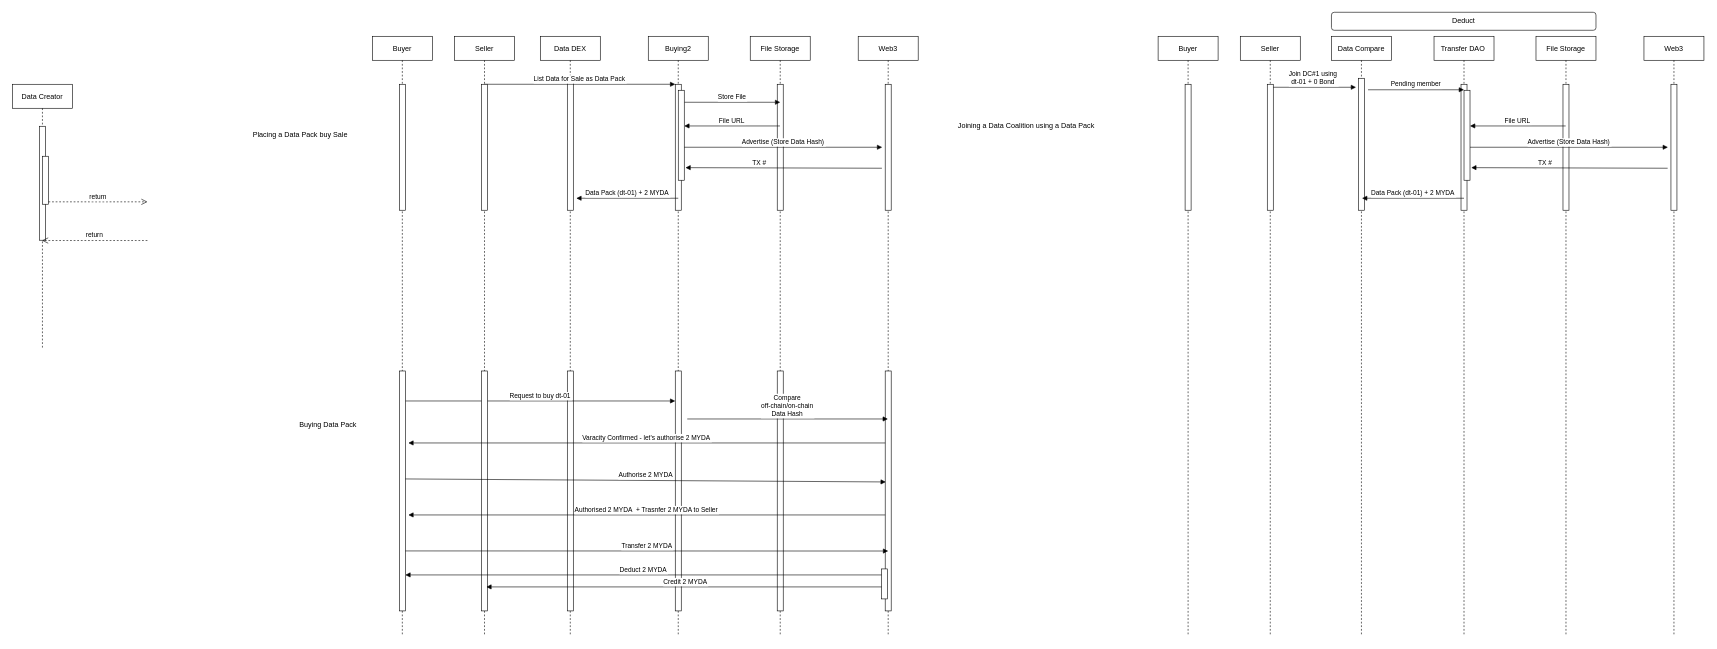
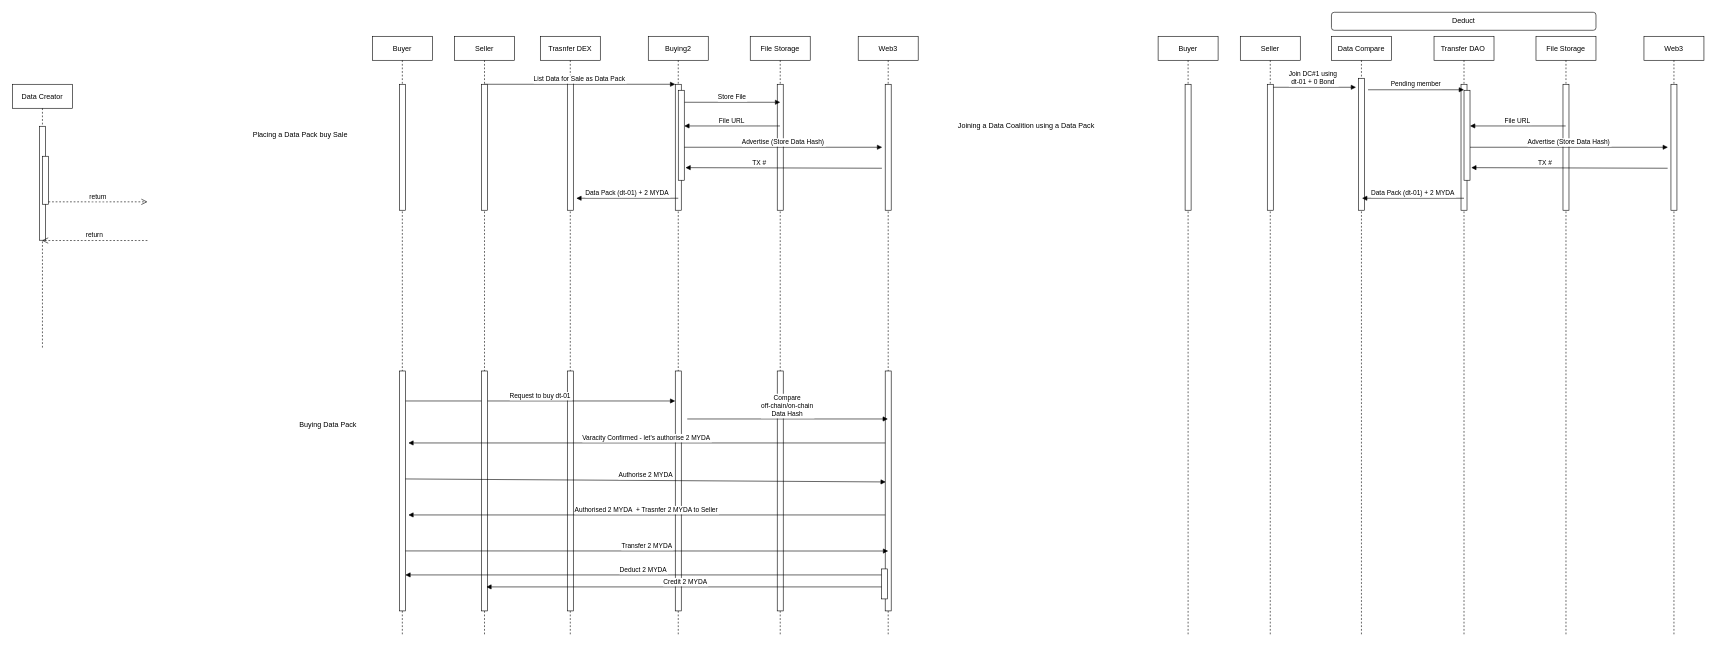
  <mxCell id="0" />
  <mxCell id="1" parent="0" />
- <mxCell id="2" value="Data DEX" style="shape=umlLifeline;perimeter=lifelinePerimeter;container=1;collapsible=0;recursiveResize=0;rounded=0;shadow=0;strokeWidth=1;" parent="1" vertex="1"><mxGeometry x="900" y="60" width="100" height="1000" as="geometry" /></mxCell>
+ <mxCell id="2" value="Trasnfer DEX" style="shape=umlLifeline;perimeter=lifelinePerimeter;container=1;collapsible=0;recursiveResize=0;rounded=0;shadow=0;strokeWidth=1;" parent="1" vertex="1"><mxGeometry x="900" y="60" width="100" height="1000" as="geometry" /></mxCell>
  <mxCell id="3" value="" style="points=[];perimeter=orthogonalPerimeter;rounded=0;shadow=0;strokeWidth=1;" parent="2" vertex="1"><mxGeometry x="45" y="70" width="10" height="220" as="geometry" /></mxCell>
  <mxCell id="4" value="Buying2" style="shape=umlLifeline;perimeter=lifelinePerimeter;container=1;collapsible=0;recursiveResize=0;rounded=0;shadow=0;strokeWidth=1;" parent="1" vertex="1"><mxGeometry x="1080" y="60" width="100" height="1000" as="geometry" /></mxCell>
  <mxCell id="5" value="" style="points=[];perimeter=orthogonalPerimeter;rounded=0;shadow=0;strokeWidth=1;" parent="4" vertex="1"><mxGeometry x="45" y="80" width="10" height="210" as="geometry" /></mxCell>
  <mxCell id="6" value="List Data for Sale as Data Pack" style="verticalAlign=bottom;endArrow=block;entryX=0;entryY=0;shadow=0;strokeWidth=1;" parent="1" source="29" target="5" edge="1"><mxGeometry relative="1" as="geometry"><mxPoint x="1055" y="140" as="sourcePoint" /></mxGeometry></mxCell>
  <mxCell id="7" value="Web3" style="shape=umlLifeline;perimeter=lifelinePerimeter;container=1;collapsible=0;recursiveResize=0;rounded=0;shadow=0;strokeWidth=1;" vertex="1" parent="1"><mxGeometry x="1430" y="60" width="100" height="1000" as="geometry" /></mxCell>
  <mxCell id="8" value="" style="points=[];perimeter=orthogonalPerimeter;rounded=0;shadow=0;strokeWidth=1;" vertex="1" parent="7"><mxGeometry x="45" y="80" width="10" height="210" as="geometry" /></mxCell>
  <mxCell id="9" value="File Storage" style="shape=umlLifeline;perimeter=lifelinePerimeter;container=1;collapsible=0;recursiveResize=0;rounded=0;shadow=0;strokeWidth=1;" vertex="1" parent="1"><mxGeometry x="1250" y="60" width="100" height="1000" as="geometry" /></mxCell>
  <mxCell id="10" value="" style="points=[];perimeter=orthogonalPerimeter;rounded=0;shadow=0;strokeWidth=1;" vertex="1" parent="9"><mxGeometry x="45" y="80" width="10" height="210" as="geometry" /></mxCell>
  <mxCell id="11" value="Store File" style="verticalAlign=bottom;endArrow=block;shadow=0;strokeWidth=1;" edge="1" parent="1"><mxGeometry relative="1" as="geometry"><mxPoint x="1140" y="170" as="sourcePoint" /><mxPoint x="1300" y="170" as="targetPoint" /></mxGeometry></mxCell>
  <mxCell id="12" value="File URL" style="verticalAlign=bottom;endArrow=block;entryX=1;entryY=0;shadow=0;strokeWidth=1;" edge="1" parent="1" source="9"><mxGeometry relative="1" as="geometry"><mxPoint x="1280" y="210" as="sourcePoint" /><mxPoint x="1140" y="209.5" as="targetPoint" /></mxGeometry></mxCell>
  <mxCell id="13" value="" style="points=[];perimeter=orthogonalPerimeter;rounded=0;shadow=0;strokeWidth=1;" vertex="1" parent="1"><mxGeometry x="1130" y="150" width="10" height="150" as="geometry" /></mxCell>
  <mxCell id="14" value="Advertise (Store Data Hash)" style="verticalAlign=bottom;endArrow=block;shadow=0;strokeWidth=1;" edge="1" parent="1"><mxGeometry relative="1" as="geometry"><mxPoint x="1140" y="245" as="sourcePoint" /><mxPoint x="1470" y="245" as="targetPoint" /></mxGeometry></mxCell>
  <mxCell id="15" value="TX #" style="verticalAlign=bottom;endArrow=block;entryX=1.2;entryY=0.86;shadow=0;strokeWidth=1;entryDx=0;entryDy=0;entryPerimeter=0;" edge="1" parent="1" target="13"><mxGeometry x="0.248" relative="1" as="geometry"><mxPoint x="1469.5" y="280" as="sourcePoint" /><mxPoint x="1310" y="280" as="targetPoint" /><mxPoint as="offset" /></mxGeometry></mxCell>
  <mxCell id="16" value="Data Creator" style="shape=umlLifeline;perimeter=lifelinePerimeter;container=1;collapsible=0;recursiveResize=0;rounded=0;shadow=0;strokeWidth=1;" vertex="1" parent="1"><mxGeometry x="20" y="140" width="100" height="440" as="geometry" /></mxCell>
  <mxCell id="17" value="" style="points=[];perimeter=orthogonalPerimeter;rounded=0;shadow=0;strokeWidth=1;" vertex="1" parent="16"><mxGeometry x="45" y="70" width="10" height="190" as="geometry" /></mxCell>
  <mxCell id="18" value="" style="points=[];perimeter=orthogonalPerimeter;rounded=0;shadow=0;strokeWidth=1;" vertex="1" parent="16"><mxGeometry x="50" y="120" width="10" height="80" as="geometry" /></mxCell>
  <mxCell id="19" value="return" style="verticalAlign=bottom;endArrow=open;dashed=1;endSize=8;exitX=0;exitY=0.95;shadow=0;strokeWidth=1;" edge="1" parent="1" target="16"><mxGeometry relative="1" as="geometry"><mxPoint x="175" y="296" as="targetPoint" /><mxPoint x="245" y="400.5" as="sourcePoint" /></mxGeometry></mxCell>
  <mxCell id="20" value="return" style="verticalAlign=bottom;endArrow=open;dashed=1;endSize=8;exitX=1;exitY=0.95;shadow=0;strokeWidth=1;" edge="1" parent="1" source="18"><mxGeometry relative="1" as="geometry"><mxPoint x="245" y="336" as="targetPoint" /></mxGeometry></mxCell>
  <mxCell id="21" value="Data Pack (dt-01) + 2 MYDA" style="verticalAlign=bottom;endArrow=block;shadow=0;strokeWidth=1;" edge="1" parent="1"><mxGeometry relative="1" as="geometry"><mxPoint x="1130" y="330" as="sourcePoint" /><mxPoint x="960" y="330" as="targetPoint" /></mxGeometry></mxCell>
  <mxCell id="22" value="Placing a Data Pack buy Sale" style="text;html=1;align=right;verticalAlign=middle;resizable=0;points=[];autosize=1;strokeColor=none;" vertex="1" parent="1"><mxGeometry x="410" y="215" width="170" height="20" as="geometry" /></mxCell>
  <mxCell id="23" value="Buying Data Pack" style="text;html=1;align=right;verticalAlign=middle;resizable=0;points=[];autosize=1;strokeColor=none;" vertex="1" parent="1"><mxGeometry x="485" y="698" width="110" height="20" as="geometry" /></mxCell>
  <mxCell id="24" value="" style="points=[];perimeter=orthogonalPerimeter;rounded=0;shadow=0;strokeWidth=1;" vertex="1" parent="1"><mxGeometry x="1125" y="618" width="10" height="400" as="geometry" /></mxCell>
  <mxCell id="25" value="" style="points=[];perimeter=orthogonalPerimeter;rounded=0;shadow=0;strokeWidth=1;" vertex="1" parent="1"><mxGeometry x="945" y="618" width="10" height="400" as="geometry" /></mxCell>
  <mxCell id="26" value="" style="points=[];perimeter=orthogonalPerimeter;rounded=0;shadow=0;strokeWidth=1;" vertex="1" parent="1"><mxGeometry x="1295" y="618" width="10" height="400" as="geometry" /></mxCell>
  <mxCell id="27" value="" style="points=[];perimeter=orthogonalPerimeter;rounded=0;shadow=0;strokeWidth=1;" vertex="1" parent="1"><mxGeometry x="1475" y="618" width="10" height="400" as="geometry" /></mxCell>
  <mxCell id="28" value="Request to buy dt-01" style="verticalAlign=bottom;endArrow=block;entryX=0;entryY=0;shadow=0;strokeWidth=1;" edge="1" parent="1" source="34"><mxGeometry relative="1" as="geometry"><mxPoint x="955" y="668" as="sourcePoint" /><mxPoint x="1125" y="668" as="targetPoint" /></mxGeometry></mxCell>
  <mxCell id="29" value="Seller" style="shape=umlLifeline;perimeter=lifelinePerimeter;container=1;collapsible=0;recursiveResize=0;rounded=0;shadow=0;strokeWidth=1;" vertex="1" parent="1"><mxGeometry x="757" y="60" width="100" height="1000" as="geometry" /></mxCell>
  <mxCell id="30" value="" style="points=[];perimeter=orthogonalPerimeter;rounded=0;shadow=0;strokeWidth=1;" vertex="1" parent="29"><mxGeometry x="45" y="80" width="10" height="210" as="geometry" /></mxCell>
  <mxCell id="31" value="" style="points=[];perimeter=orthogonalPerimeter;rounded=0;shadow=0;strokeWidth=1;" vertex="1" parent="1"><mxGeometry x="802" y="618" width="10" height="400" as="geometry" /></mxCell>
  <mxCell id="32" value="Buyer" style="shape=umlLifeline;perimeter=lifelinePerimeter;container=1;collapsible=0;recursiveResize=0;rounded=0;shadow=0;strokeWidth=1;" vertex="1" parent="1"><mxGeometry x="620" y="60" width="100" height="1000" as="geometry" /></mxCell>
  <mxCell id="33" value="" style="points=[];perimeter=orthogonalPerimeter;rounded=0;shadow=0;strokeWidth=1;" vertex="1" parent="32"><mxGeometry x="45" y="80" width="10" height="210" as="geometry" /></mxCell>
  <mxCell id="34" value="" style="points=[];perimeter=orthogonalPerimeter;rounded=0;shadow=0;strokeWidth=1;" vertex="1" parent="1"><mxGeometry x="665" y="618" width="10" height="400" as="geometry" /></mxCell>
  <mxCell id="35" value="Compare &#10;off-chain/on-chain &#10;Data Hash" style="verticalAlign=bottom;endArrow=block;shadow=0;strokeWidth=1;" edge="1" parent="1"><mxGeometry relative="1" as="geometry"><mxPoint x="1145" y="698" as="sourcePoint" /><mxPoint x="1479.5" y="698" as="targetPoint" /></mxGeometry></mxCell>
  <mxCell id="36" value="Varacity Confirmed - let's authorise 2 MYDA" style="verticalAlign=bottom;endArrow=block;shadow=0;strokeWidth=1;" edge="1" parent="1"><mxGeometry relative="1" as="geometry"><mxPoint x="1475" y="738" as="sourcePoint" /><mxPoint x="680" y="738" as="targetPoint" /></mxGeometry></mxCell>
  <mxCell id="37" value="Authorise 2 MYDA" style="verticalAlign=bottom;endArrow=block;shadow=0;strokeWidth=1;" edge="1" parent="1"><mxGeometry relative="1" as="geometry"><mxPoint x="675" y="798" as="sourcePoint" /><mxPoint x="1476" y="803" as="targetPoint" /></mxGeometry></mxCell>
  <mxCell id="38" value="Authorised 2 MYDA  + Trasnfer 2 MYDA to Seller" style="verticalAlign=bottom;endArrow=block;shadow=0;strokeWidth=1;" edge="1" parent="1"><mxGeometry relative="1" as="geometry"><mxPoint x="1475" y="858" as="sourcePoint" /><mxPoint x="680" y="858" as="targetPoint" /></mxGeometry></mxCell>
  <mxCell id="39" value="Transfer 2 MYDA" style="verticalAlign=bottom;endArrow=block;shadow=0;strokeWidth=1;entryX=0.5;entryY=0.563;entryDx=0;entryDy=0;entryPerimeter=0;" edge="1" parent="1"><mxGeometry relative="1" as="geometry"><mxPoint x="675" y="918" as="sourcePoint" /><mxPoint x="1480" y="918.16" as="targetPoint" /></mxGeometry></mxCell>
  <mxCell id="40" value="Deduct 2 MYDA" style="verticalAlign=bottom;endArrow=block;shadow=0;strokeWidth=1;" edge="1" parent="1"><mxGeometry relative="1" as="geometry"><mxPoint x="1470" y="958" as="sourcePoint" /><mxPoint x="675" y="958" as="targetPoint" /></mxGeometry></mxCell>
  <mxCell id="41" value="Credit 2 MYDA" style="verticalAlign=bottom;endArrow=block;shadow=0;strokeWidth=1;" edge="1" parent="1"><mxGeometry relative="1" as="geometry"><mxPoint x="1475" y="978" as="sourcePoint" /><mxPoint x="810" y="978" as="targetPoint" /></mxGeometry></mxCell>
  <mxCell id="42" value="" style="points=[];perimeter=orthogonalPerimeter;rounded=0;shadow=0;strokeWidth=1;" vertex="1" parent="1"><mxGeometry x="1469" y="948" width="10" height="50" as="geometry" /></mxCell>
  <mxCell id="43" value="Joining a Data Coalition using a Data Pack" style="text;html=1;align=right;verticalAlign=middle;resizable=0;points=[];autosize=1;strokeColor=none;" vertex="1" parent="1"><mxGeometry x="1585" y="200" width="240" height="20" as="geometry" /></mxCell>
  <mxCell id="44" value="Data Compare" style="shape=umlLifeline;perimeter=lifelinePerimeter;container=1;collapsible=0;recursiveResize=0;rounded=0;shadow=0;strokeWidth=1;" vertex="1" parent="1"><mxGeometry x="2219" y="60" width="100" height="1000" as="geometry" /></mxCell>
  <mxCell id="45" value="" style="points=[];perimeter=orthogonalPerimeter;rounded=0;shadow=0;strokeWidth=1;" vertex="1" parent="44"><mxGeometry x="45" y="70" width="10" height="220" as="geometry" /></mxCell>
  <mxCell id="46" value="Transfer DAO " style="shape=umlLifeline;perimeter=lifelinePerimeter;container=1;collapsible=0;recursiveResize=0;rounded=0;shadow=0;strokeWidth=1;" vertex="1" parent="1"><mxGeometry x="2390" y="60" width="100" height="1000" as="geometry" /></mxCell>
  <mxCell id="47" value="" style="points=[];perimeter=orthogonalPerimeter;rounded=0;shadow=0;strokeWidth=1;" vertex="1" parent="46"><mxGeometry x="45" y="80" width="10" height="210" as="geometry" /></mxCell>
  <mxCell id="48" value="Join DC#1 using &#10;dt-01 + 0 Bond" style="verticalAlign=bottom;endArrow=block;shadow=0;strokeWidth=1;" edge="1" parent="1" source="59"><mxGeometry relative="1" as="geometry"><mxPoint x="2365" y="140" as="sourcePoint" /><mxPoint x="2260" y="145" as="targetPoint" /></mxGeometry></mxCell>
  <mxCell id="49" value="Web3" style="shape=umlLifeline;perimeter=lifelinePerimeter;container=1;collapsible=0;recursiveResize=0;rounded=0;shadow=0;strokeWidth=1;" vertex="1" parent="1"><mxGeometry x="2740" y="60" width="100" height="1000" as="geometry" /></mxCell>
  <mxCell id="50" value="" style="points=[];perimeter=orthogonalPerimeter;rounded=0;shadow=0;strokeWidth=1;" vertex="1" parent="49"><mxGeometry x="45" y="80" width="10" height="210" as="geometry" /></mxCell>
  <mxCell id="51" value="File Storage" style="shape=umlLifeline;perimeter=lifelinePerimeter;container=1;collapsible=0;recursiveResize=0;rounded=0;shadow=0;strokeWidth=1;" vertex="1" parent="1"><mxGeometry x="2560" y="60" width="100" height="1000" as="geometry" /></mxCell>
  <mxCell id="52" value="" style="points=[];perimeter=orthogonalPerimeter;rounded=0;shadow=0;strokeWidth=1;" vertex="1" parent="51"><mxGeometry x="45" y="80" width="10" height="210" as="geometry" /></mxCell>
  <mxCell id="53" value="Pending member" style="verticalAlign=bottom;endArrow=block;shadow=0;strokeWidth=1;" edge="1" parent="1"><mxGeometry relative="1" as="geometry"><mxPoint x="2280" y="149.17" as="sourcePoint" /><mxPoint x="2440" y="149.17" as="targetPoint" /></mxGeometry></mxCell>
  <mxCell id="54" value="File URL" style="verticalAlign=bottom;endArrow=block;entryX=1;entryY=0;shadow=0;strokeWidth=1;" edge="1" parent="1" source="51"><mxGeometry relative="1" as="geometry"><mxPoint x="2590" y="210" as="sourcePoint" /><mxPoint x="2450" y="209.5" as="targetPoint" /></mxGeometry></mxCell>
  <mxCell id="55" value="" style="points=[];perimeter=orthogonalPerimeter;rounded=0;shadow=0;strokeWidth=1;" vertex="1" parent="1"><mxGeometry x="2440" y="150" width="10" height="150" as="geometry" /></mxCell>
  <mxCell id="56" value="Advertise (Store Data Hash)" style="verticalAlign=bottom;endArrow=block;shadow=0;strokeWidth=1;" edge="1" parent="1"><mxGeometry relative="1" as="geometry"><mxPoint x="2450" y="245" as="sourcePoint" /><mxPoint x="2780" y="245" as="targetPoint" /></mxGeometry></mxCell>
  <mxCell id="57" value="TX #" style="verticalAlign=bottom;endArrow=block;entryX=1.2;entryY=0.86;shadow=0;strokeWidth=1;entryDx=0;entryDy=0;entryPerimeter=0;" edge="1" parent="1" target="55"><mxGeometry x="0.248" relative="1" as="geometry"><mxPoint x="2779.5" y="280" as="sourcePoint" /><mxPoint x="2620" y="280" as="targetPoint" /><mxPoint as="offset" /></mxGeometry></mxCell>
  <mxCell id="58" value="Data Pack (dt-01) + 2 MYDA" style="verticalAlign=bottom;endArrow=block;shadow=0;strokeWidth=1;" edge="1" parent="1"><mxGeometry relative="1" as="geometry"><mxPoint x="2440" y="330" as="sourcePoint" /><mxPoint x="2270" y="330" as="targetPoint" /></mxGeometry></mxCell>
  <mxCell id="59" value="Seller" style="shape=umlLifeline;perimeter=lifelinePerimeter;container=1;collapsible=0;recursiveResize=0;rounded=0;shadow=0;strokeWidth=1;" vertex="1" parent="1"><mxGeometry x="2067" y="60" width="100" height="1000" as="geometry" /></mxCell>
  <mxCell id="60" value="" style="points=[];perimeter=orthogonalPerimeter;rounded=0;shadow=0;strokeWidth=1;" vertex="1" parent="59"><mxGeometry x="45" y="80" width="10" height="210" as="geometry" /></mxCell>
  <mxCell id="61" value="Buyer" style="shape=umlLifeline;perimeter=lifelinePerimeter;container=1;collapsible=0;recursiveResize=0;rounded=0;shadow=0;strokeWidth=1;" vertex="1" parent="1"><mxGeometry x="1930" y="60" width="100" height="1000" as="geometry" /></mxCell>
  <mxCell id="62" value="" style="points=[];perimeter=orthogonalPerimeter;rounded=0;shadow=0;strokeWidth=1;" vertex="1" parent="61"><mxGeometry x="45" y="80" width="10" height="210" as="geometry" /></mxCell>
  <mxCell id="63" value="Deduct" style="rounded=1;whiteSpace=wrap;html=1;" vertex="1" parent="1"><mxGeometry x="2219" y="20" width="441" height="30" as="geometry" /></mxCell>
